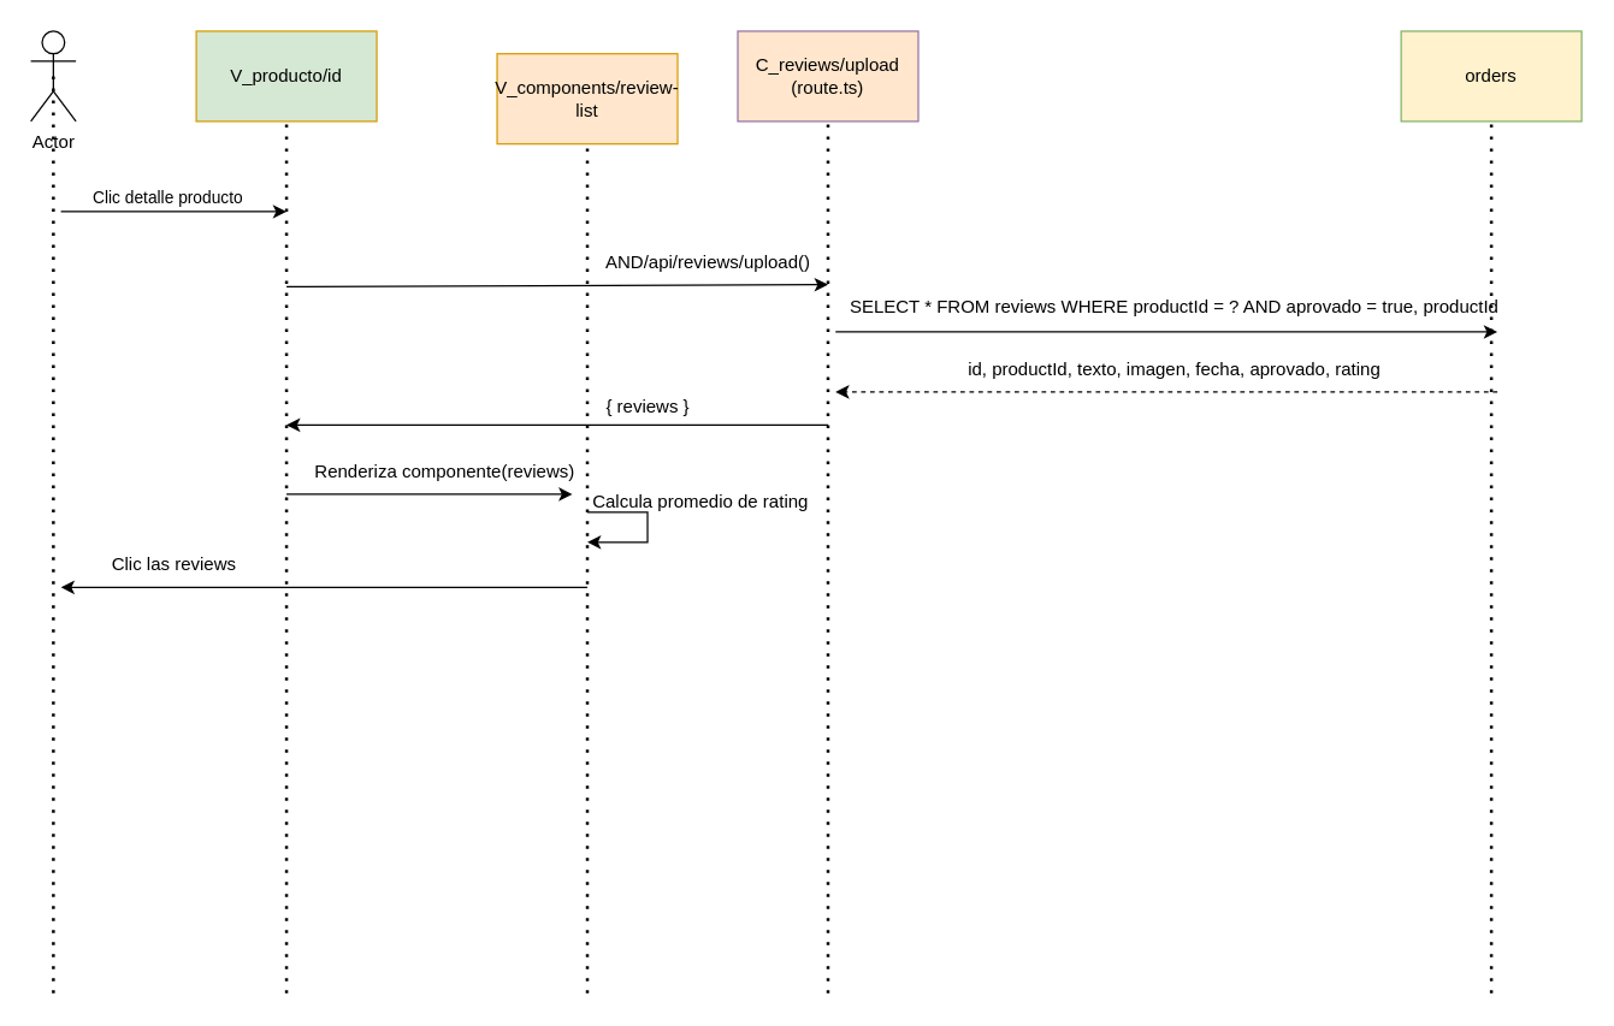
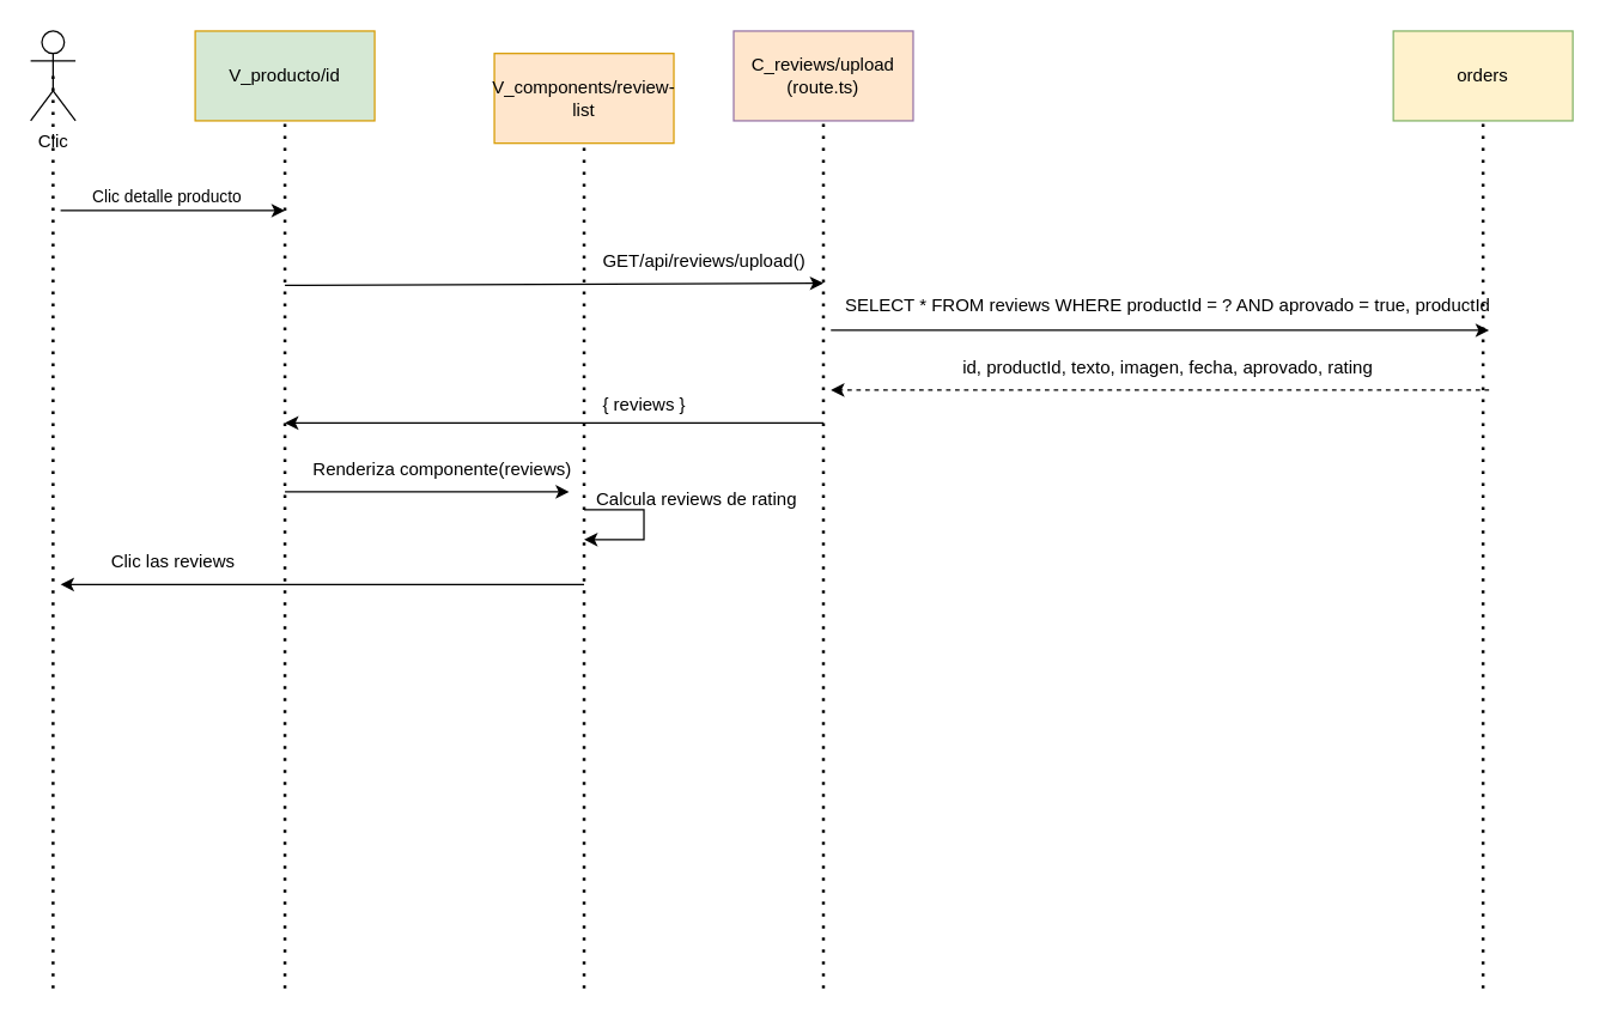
  <mxCell id="0" />
  <mxCell id="1" parent="0" />
  <mxCell id="2" value="V_producto/id" style="rounded=0;whiteSpace=wrap;html=1;fillColor=#d5e8d4;strokeColor=#d79b00;" vertex="1" parent="1"><mxGeometry x="130" y="20" width="120" height="60" as="geometry" /></mxCell>
  <mxCell id="3" value="&lt;div&gt;C_reviews/upload&lt;/div&gt;&lt;div&gt;(route.ts)&lt;/div&gt;" style="rounded=0;whiteSpace=wrap;html=1;fillColor=#ffe6cc;strokeColor=#9673a6;" vertex="1" parent="1"><mxGeometry x="490" y="20" width="120" height="60" as="geometry" /></mxCell>
  <mxCell id="4" value="orders" style="rounded=0;whiteSpace=wrap;html=1;fillColor=#fff2cc;strokeColor=#82b366;" vertex="1" parent="1"><mxGeometry x="931" y="20" width="120" height="60" as="geometry" /></mxCell>
- <mxCell id="5" value="Actor" style="shape=umlActor;verticalLabelPosition=bottom;verticalAlign=top;html=1;outlineConnect=0;" vertex="1" parent="1"><mxGeometry x="20" y="20" width="30" height="60" as="geometry" /></mxCell>
+ <mxCell id="5" value="Clic" style="shape=umlActor;verticalLabelPosition=bottom;verticalAlign=top;html=1;outlineConnect=0;" vertex="1" parent="1"><mxGeometry x="20" y="20" width="30" height="60" as="geometry" /></mxCell>
  <mxCell id="6" style="edgeStyle=orthogonalEdgeStyle;rounded=0;orthogonalLoop=1;jettySize=auto;html=1;exitX=0.5;exitY=1;exitDx=0;exitDy=0;" edge="1" parent="1" source="2" target="2"><mxGeometry relative="1" as="geometry" /></mxCell>
  <mxCell id="7" value="" style="endArrow=none;dashed=1;html=1;dashPattern=1 3;strokeWidth=2;rounded=0;entryX=0.5;entryY=0.5;entryDx=0;entryDy=0;entryPerimeter=0;" edge="1" parent="1" target="5"><mxGeometry width="50" height="50" relative="1" as="geometry"><mxPoint x="35" y="660" as="sourcePoint" /><mxPoint x="57" y="150" as="targetPoint" /></mxGeometry></mxCell>
  <mxCell id="8" value="" style="endArrow=none;dashed=1;html=1;dashPattern=1 3;strokeWidth=2;rounded=0;entryX=0.5;entryY=1;entryDx=0;entryDy=0;" edge="1" parent="1" target="3"><mxGeometry width="50" height="50" relative="1" as="geometry"><mxPoint x="550" y="660" as="sourcePoint" /><mxPoint x="790" y="350" as="targetPoint" /></mxGeometry></mxCell>
  <mxCell id="9" value="" style="endArrow=none;dashed=1;html=1;dashPattern=1 3;strokeWidth=2;rounded=0;entryX=0.5;entryY=1;entryDx=0;entryDy=0;" edge="1" parent="1" target="4"><mxGeometry width="50" height="50" relative="1" as="geometry"><mxPoint x="991" y="660" as="sourcePoint" /><mxPoint x="1061" y="350" as="targetPoint" /></mxGeometry></mxCell>
  <mxCell id="10" value="" style="endArrow=classic;html=1;rounded=0;" edge="1" parent="1"><mxGeometry width="50" height="50" relative="1" as="geometry"><mxPoint x="40" y="140" as="sourcePoint" /><mxPoint x="190" y="140" as="targetPoint" /></mxGeometry></mxCell>
  <mxCell id="11" value="Clic detalle producto" style="edgeLabel;html=1;align=center;verticalAlign=middle;resizable=0;points=[];" connectable="0" vertex="1" parent="10"><mxGeometry x="-0.176" y="4" relative="1" as="geometry"><mxPoint x="8" y="-6" as="offset" /></mxGeometry></mxCell>
  <mxCell id="12" value="" style="endArrow=classic;html=1;rounded=0;" edge="1" parent="1"><mxGeometry width="50" height="50" relative="1" as="geometry"><mxPoint x="190" y="328" as="sourcePoint" /><mxPoint x="380" y="328" as="targetPoint" /></mxGeometry></mxCell>
  <mxCell id="13" value="Renderiza componente(reviews)" style="text;html=1;align=center;verticalAlign=middle;resizable=0;points=[];autosize=1;strokeColor=none;fillColor=none;" vertex="1" parent="1"><mxGeometry x="195" y="298" width="200" height="30" as="geometry" /></mxCell>
  <mxCell id="14" value="" style="endArrow=classic;html=1;rounded=0;" edge="1" parent="1"><mxGeometry width="50" height="50" relative="1" as="geometry"><mxPoint x="555" y="220" as="sourcePoint" /><mxPoint x="995" y="220" as="targetPoint" /></mxGeometry></mxCell>
  <mxCell id="15" value="&lt;div&gt;SELECT * FROM reviews WHERE productId = ? AND aprovado = true, productId&lt;/div&gt;" style="text;html=1;align=center;verticalAlign=middle;resizable=0;points=[];autosize=1;strokeColor=none;fillColor=none;" vertex="1" parent="1"><mxGeometry x="550" y="188.57" width="460" height="30" as="geometry" /></mxCell>
  <mxCell id="16" value="" style="endArrow=classic;html=1;rounded=0;dashed=1;" edge="1" parent="1"><mxGeometry width="50" height="50" relative="1" as="geometry"><mxPoint x="995" y="260" as="sourcePoint" /><mxPoint x="555" y="260" as="targetPoint" /></mxGeometry></mxCell>
  <mxCell id="17" value="id, productId, texto, imagen, fecha, aprovado, rating" style="text;html=1;align=center;verticalAlign=middle;resizable=0;points=[];autosize=1;strokeColor=none;fillColor=none;" vertex="1" parent="1"><mxGeometry x="630" y="230" width="300" height="30" as="geometry" /></mxCell>
  <mxCell id="18" value="" style="endArrow=classic;html=1;rounded=0;" edge="1" parent="1"><mxGeometry width="50" height="50" relative="1" as="geometry"><mxPoint x="390" y="390" as="sourcePoint" /><mxPoint x="40" y="390" as="targetPoint" /></mxGeometry></mxCell>
  <mxCell id="19" value="Clic las reviews" style="text;html=1;align=center;verticalAlign=middle;resizable=0;points=[];autosize=1;strokeColor=none;fillColor=none;" vertex="1" parent="1"><mxGeometry x="50" y="360" width="130" height="30" as="geometry" /></mxCell>
  <mxCell id="20" value="V_components/review-list" style="rounded=0;whiteSpace=wrap;html=1;fillColor=#ffe6cc;strokeColor=#d79b00;" vertex="1" parent="1"><mxGeometry x="330" y="35" width="120" height="60" as="geometry" /></mxCell>
  <mxCell id="21" value="" style="endArrow=none;dashed=1;html=1;dashPattern=1 3;strokeWidth=2;rounded=0;entryX=0.5;entryY=1;entryDx=0;entryDy=0;" edge="1" parent="1" target="20"><mxGeometry width="50" height="50" relative="1" as="geometry"><mxPoint x="390" y="660" as="sourcePoint" /><mxPoint x="410" y="40" as="targetPoint" /></mxGeometry></mxCell>
- <mxCell id="22" value="AND/api/reviews/upload()" style="text;html=1;align=center;verticalAlign=middle;resizable=0;points=[];autosize=1;strokeColor=none;fillColor=none;" vertex="1" parent="1"><mxGeometry x="390" y="158.57" width="160" height="30" as="geometry" /></mxCell>
+ <mxCell id="22" value="GET/api/reviews/upload()" style="text;html=1;align=center;verticalAlign=middle;resizable=0;points=[];autosize=1;strokeColor=none;fillColor=none;" vertex="1" parent="1"><mxGeometry x="390" y="158.57" width="160" height="30" as="geometry" /></mxCell>
  <mxCell id="23" value="" style="endArrow=classic;html=1;rounded=0;" edge="1" parent="1"><mxGeometry width="50" height="50" relative="1" as="geometry"><mxPoint x="190" y="190" as="sourcePoint" /><mxPoint x="550" y="188.57" as="targetPoint" /></mxGeometry></mxCell>
  <mxCell id="24" value="" style="endArrow=classic;html=1;rounded=0;" edge="1" parent="1"><mxGeometry width="50" height="50" relative="1" as="geometry"><mxPoint x="550" y="282" as="sourcePoint" /><mxPoint x="190" y="282" as="targetPoint" /></mxGeometry></mxCell>
  <mxCell id="25" value="{ reviews }" style="text;html=1;align=center;verticalAlign=middle;resizable=0;points=[];autosize=1;strokeColor=none;fillColor=none;" vertex="1" parent="1"><mxGeometry x="390" y="255" width="80" height="30" as="geometry" /></mxCell>
  <mxCell id="26" value="" style="endArrow=classic;html=1;rounded=0;" edge="1" parent="1"><mxGeometry width="50" height="50" relative="1" as="geometry"><mxPoint x="390" y="340" as="sourcePoint" /><mxPoint x="390" y="360" as="targetPoint" /><Array as="points"><mxPoint x="430" y="340" /><mxPoint x="430" y="360" /></Array></mxGeometry></mxCell>
- <mxCell id="27" value="Calcula promedio de rating" style="text;html=1;align=center;verticalAlign=middle;resizable=0;points=[];autosize=1;strokeColor=none;fillColor=none;" vertex="1" parent="1"><mxGeometry x="380" y="318" width="170" height="30" as="geometry" /></mxCell>
+ <mxCell id="27" value="Calcula reviews de rating" style="text;html=1;align=center;verticalAlign=middle;resizable=0;points=[];autosize=1;strokeColor=none;fillColor=none;" vertex="1" parent="1"><mxGeometry x="380" y="318" width="170" height="30" as="geometry" /></mxCell>
  <mxCell id="28" value="" style="endArrow=none;dashed=1;html=1;dashPattern=1 3;strokeWidth=2;rounded=0;entryX=0.5;entryY=1;entryDx=0;entryDy=0;" edge="1" parent="1" target="2"><mxGeometry width="50" height="50" relative="1" as="geometry"><mxPoint x="190" y="660" as="sourcePoint" /><mxPoint x="260" y="270" as="targetPoint" /></mxGeometry></mxCell>
